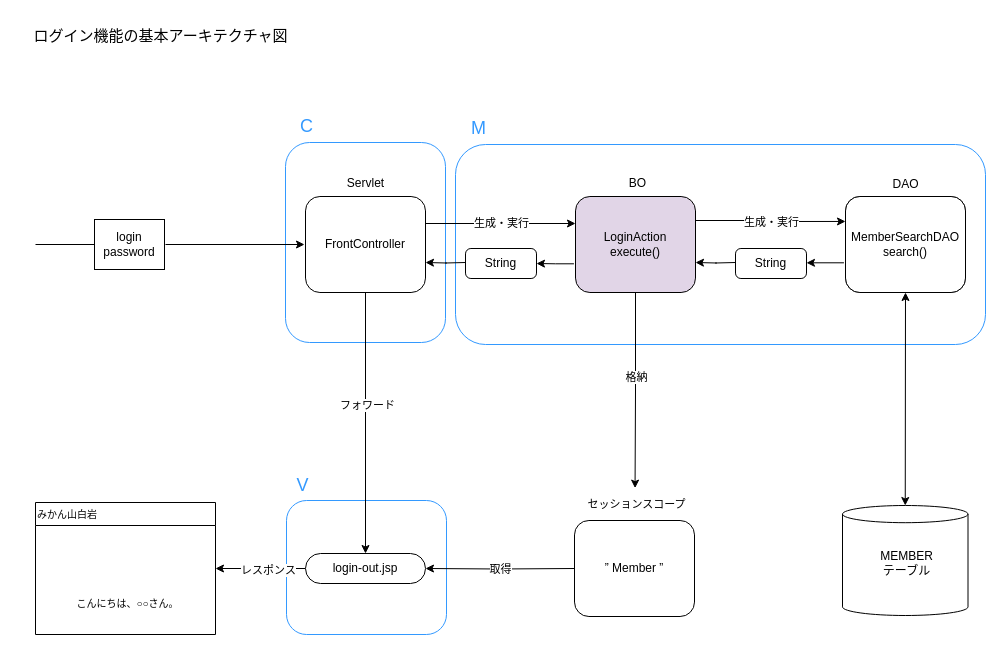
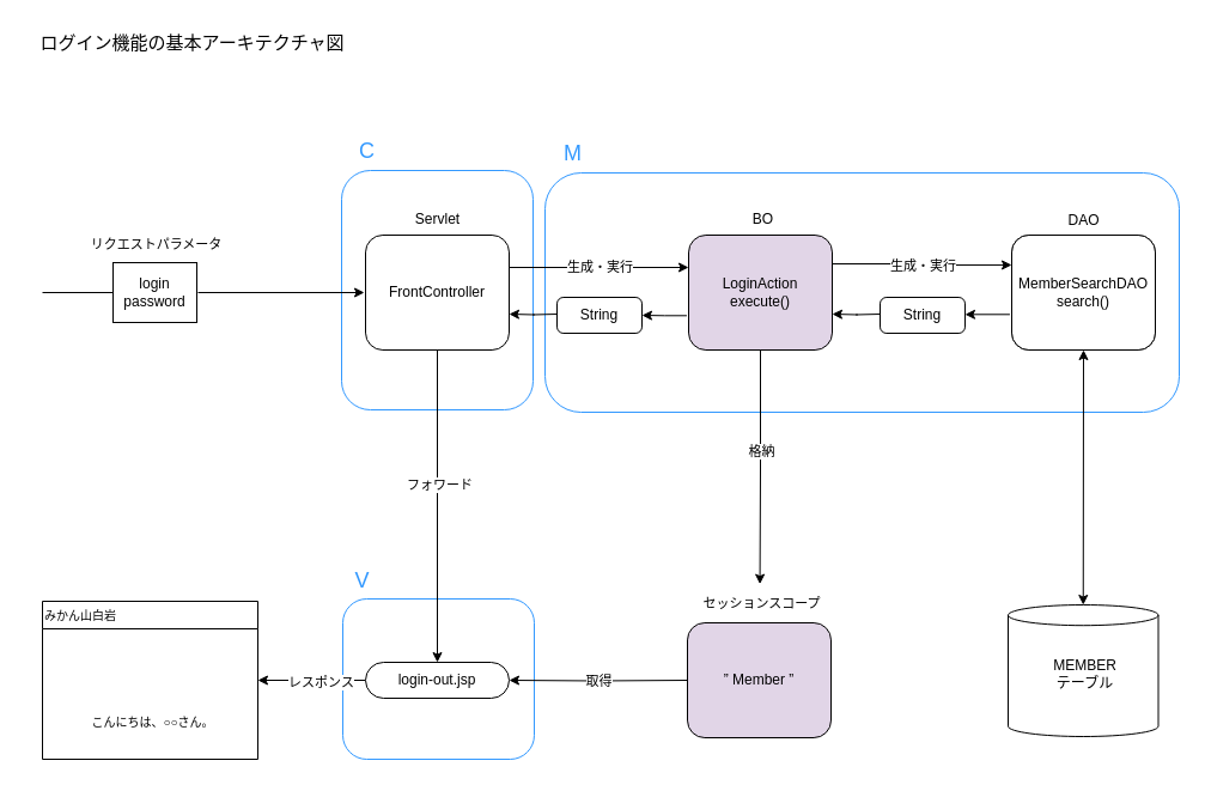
  <mxCell id="0" />
  <mxCell id="1" parent="0" />
  <mxCell id="2" value="" style="rounded=1;whiteSpace=wrap;html=1;strokeColor=#3399FF;" vertex="1" parent="1"><mxGeometry x="286" y="500" width="160" height="134" as="geometry" /></mxCell>
  <mxCell id="3" value="" style="rounded=1;whiteSpace=wrap;html=1;strokeColor=#3399FF;" vertex="1" parent="1"><mxGeometry x="455" y="144" width="530" height="200" as="geometry" /></mxCell>
  <mxCell id="4" value="" style="rounded=1;whiteSpace=wrap;html=1;strokeColor=#3399FF;" vertex="1" parent="1"><mxGeometry x="285" y="142" width="160" height="200" as="geometry" /></mxCell>
  <mxCell id="5" value="" style="edgeStyle=orthogonalEdgeStyle;rounded=0;orthogonalLoop=1;jettySize=auto;html=1;entryX=0;entryY=0.5;entryDx=0;entryDy=0;" edge="1" parent="1"><mxGeometry relative="1" as="geometry"><mxPoint x="304" y="244" as="targetPoint" /><mxPoint x="165" y="244" as="sourcePoint" /></mxGeometry></mxCell>
  <mxCell id="6" value="login&lt;br&gt;password" style="rounded=0;whiteSpace=wrap;html=1;" vertex="1" parent="1"><mxGeometry x="94" y="219" width="70" height="50" as="geometry" /></mxCell>
+ <mxCell id="7" value="&lt;font style=&quot;font-size: 11px;&quot;&gt;リクエストパラメータ&lt;/font&gt;" style="text;html=1;align=center;verticalAlign=middle;resizable=0;points=[];autosize=1;strokeColor=none;fillColor=none;" vertex="1" parent="1"><mxGeometry x="65" y="189" width="130" height="30" as="geometry" /></mxCell>
  <mxCell id="8" value="" style="edgeStyle=orthogonalEdgeStyle;rounded=0;orthogonalLoop=1;jettySize=auto;html=1;exitX=1;exitY=0.25;exitDx=0;exitDy=0;entryX=0;entryY=0.25;entryDx=0;entryDy=0;" edge="1" parent="1"><mxGeometry relative="1" as="geometry"><mxPoint x="575" y="223" as="targetPoint" /><mxPoint x="425" y="223" as="sourcePoint" /></mxGeometry></mxCell>
  <mxCell id="9" value="生成・実行" style="edgeLabel;html=1;align=center;verticalAlign=middle;resizable=0;points=[];" connectable="0" vertex="1" parent="8"><mxGeometry x="0.191" y="-3" relative="1" as="geometry"><mxPoint x="-14" y="-4" as="offset" /></mxGeometry></mxCell>
  <mxCell id="10" value="" style="edgeStyle=orthogonalEdgeStyle;rounded=0;orthogonalLoop=1;jettySize=auto;html=1;entryX=0.5;entryY=0;entryDx=0;entryDy=0;" edge="1" parent="1" source="12" target="32"><mxGeometry relative="1" as="geometry"><mxPoint x="365" y="372" as="targetPoint" /></mxGeometry></mxCell>
  <mxCell id="11" value="フォワード" style="edgeLabel;html=1;align=center;verticalAlign=middle;resizable=0;points=[];" connectable="0" vertex="1" parent="10"><mxGeometry x="-0.138" y="1" relative="1" as="geometry"><mxPoint as="offset" /></mxGeometry></mxCell>
  <mxCell id="12" value="FrontController" style="rounded=1;whiteSpace=wrap;html=1;" vertex="1" parent="1"><mxGeometry x="305" y="196" width="120" height="96" as="geometry" /></mxCell>
  <mxCell id="13" value="" style="edgeStyle=orthogonalEdgeStyle;rounded=0;orthogonalLoop=1;jettySize=auto;html=1;" edge="1" parent="1"><mxGeometry relative="1" as="geometry"><mxPoint x="465" y="262" as="sourcePoint" /><mxPoint x="425" y="262" as="targetPoint" /></mxGeometry></mxCell>
  <mxCell id="14" value="MemberDAO.java&lt;br&gt;search()" style="rounded=1;whiteSpace=wrap;html=1;" vertex="1" parent="1"><mxGeometry x="845" y="196" width="120" height="96" as="geometry" /></mxCell>
  <mxCell id="15" value="" style="edgeStyle=orthogonalEdgeStyle;rounded=0;orthogonalLoop=1;jettySize=auto;html=1;exitX=-0.013;exitY=0.701;exitDx=0;exitDy=0;exitPerimeter=0;" edge="1" parent="1" source="18" target="22"><mxGeometry relative="1" as="geometry"><mxPoint x="573.44" y="262.296" as="sourcePoint" /><mxPoint x="536" y="262" as="targetPoint" /></mxGeometry></mxCell>
  <mxCell id="16" value="" style="edgeStyle=orthogonalEdgeStyle;rounded=0;orthogonalLoop=1;jettySize=auto;html=1;entryX=0.488;entryY=-0.046;entryDx=0;entryDy=0;entryPerimeter=0;" edge="1" parent="1" source="18" target="38"><mxGeometry relative="1" as="geometry" /></mxCell>
  <mxCell id="17" value="格納" style="edgeLabel;html=1;align=center;verticalAlign=middle;resizable=0;points=[];" connectable="0" vertex="1" parent="16"><mxGeometry x="-0.138" relative="1" as="geometry"><mxPoint as="offset" /></mxGeometry></mxCell>
  <mxCell id="18" value="LoginAction&lt;br&gt;execute()" style="rounded=1;whiteSpace=wrap;html=1;fillColor=#e1d5e7;" vertex="1" parent="1"><mxGeometry x="575" y="196" width="120" height="96" as="geometry" /></mxCell>
  <mxCell id="19" value="Servlet" style="text;html=1;align=center;verticalAlign=middle;resizable=0;points=[];autosize=1;strokeColor=none;fillColor=none;" vertex="1" parent="1"><mxGeometry x="335" y="168" width="60" height="30" as="geometry" /></mxCell>
  <mxCell id="20" value="BO" style="text;html=1;align=center;verticalAlign=middle;resizable=0;points=[];autosize=1;strokeColor=none;fillColor=none;" vertex="1" parent="1"><mxGeometry x="617" y="168" width="40" height="30" as="geometry" /></mxCell>
  <mxCell id="21" value="DAO" style="text;html=1;align=center;verticalAlign=middle;resizable=0;points=[];autosize=1;strokeColor=none;fillColor=none;" vertex="1" parent="1"><mxGeometry x="880" y="169" width="50" height="30" as="geometry" /></mxCell>
  <mxCell id="22" value="String" style="rounded=1;whiteSpace=wrap;html=1;arcSize=18;" vertex="1" parent="1"><mxGeometry x="465" y="248" width="71" height="30" as="geometry" /></mxCell>
  <mxCell id="23" value="" style="edgeStyle=orthogonalEdgeStyle;rounded=0;orthogonalLoop=1;jettySize=auto;html=1;" edge="1" parent="1"><mxGeometry relative="1" as="geometry"><mxPoint x="735" y="262" as="sourcePoint" /><mxPoint x="695" y="262" as="targetPoint" /></mxGeometry></mxCell>
  <mxCell id="24" value="" style="edgeStyle=orthogonalEdgeStyle;rounded=0;orthogonalLoop=1;jettySize=auto;html=1;exitX=-0.013;exitY=0.701;exitDx=0;exitDy=0;exitPerimeter=0;" edge="1" parent="1"><mxGeometry relative="1" as="geometry"><mxPoint x="843.44" y="262.296" as="sourcePoint" /><mxPoint x="806" y="262" as="targetPoint" /></mxGeometry></mxCell>
  <mxCell id="25" value="MemberSearchDAO&lt;br&gt;search()" style="rounded=1;whiteSpace=wrap;html=1;" vertex="1" parent="1"><mxGeometry x="845" y="196" width="120" height="96" as="geometry" /></mxCell>
  <mxCell id="26" value="String" style="rounded=1;whiteSpace=wrap;html=1;arcSize=18;" vertex="1" parent="1"><mxGeometry x="735" y="248" width="71" height="30" as="geometry" /></mxCell>
  <mxCell id="27" value="" style="edgeStyle=orthogonalEdgeStyle;rounded=0;orthogonalLoop=1;jettySize=auto;html=1;entryX=0;entryY=0.26;entryDx=0;entryDy=0;entryPerimeter=0;exitX=1;exitY=0.25;exitDx=0;exitDy=0;" edge="1" parent="1" source="18" target="25"><mxGeometry relative="1" as="geometry"><mxPoint x="806" y="221" as="sourcePoint" /></mxGeometry></mxCell>
  <mxCell id="28" value="生成・実行" style="edgeLabel;html=1;align=center;verticalAlign=middle;resizable=0;points=[];" connectable="0" vertex="1" parent="27"><mxGeometry x="0.011" relative="1" as="geometry"><mxPoint as="offset" /></mxGeometry></mxCell>
  <mxCell id="29" value="" style="endArrow=none;html=1;rounded=0;entryX=0;entryY=0.5;entryDx=0;entryDy=0;" edge="1" parent="1" target="6"><mxGeometry width="50" height="50" relative="1" as="geometry"><mxPoint x="35" y="244" as="sourcePoint" /><mxPoint x="60" y="243.78" as="targetPoint" /></mxGeometry></mxCell>
  <mxCell id="30" value="" style="edgeStyle=orthogonalEdgeStyle;rounded=0;orthogonalLoop=1;jettySize=auto;html=1;entryX=1;entryY=0.5;entryDx=0;entryDy=0;" edge="1" parent="1" source="32" target="35"><mxGeometry relative="1" as="geometry"><mxPoint x="225" y="568" as="targetPoint" /></mxGeometry></mxCell>
  <mxCell id="31" value="レスポンス" style="edgeLabel;html=1;align=center;verticalAlign=middle;resizable=0;points=[];" connectable="0" vertex="1" parent="30"><mxGeometry x="-0.152" y="1" relative="1" as="geometry"><mxPoint as="offset" /></mxGeometry></mxCell>
  <mxCell id="32" value="login-out.jsp" style="rounded=1;whiteSpace=wrap;html=1;arcSize=50;" vertex="1" parent="1"><mxGeometry x="305" y="553" width="120" height="30" as="geometry" /></mxCell>
  <mxCell id="33" value="" style="edgeStyle=orthogonalEdgeStyle;rounded=0;orthogonalLoop=1;jettySize=auto;html=1;entryX=1;entryY=0.5;entryDx=0;entryDy=0;" edge="1" parent="1" target="32"><mxGeometry relative="1" as="geometry"><mxPoint x="493.5" y="568" as="targetPoint" /><mxPoint x="573.5" y="568" as="sourcePoint" /></mxGeometry></mxCell>
  <mxCell id="34" value="取得" style="edgeLabel;html=1;align=center;verticalAlign=middle;resizable=0;points=[];" connectable="0" vertex="1" parent="33"><mxGeometry x="-0.009" relative="1" as="geometry"><mxPoint as="offset" /></mxGeometry></mxCell>
  <mxCell id="35" value="&lt;div style=&quot;&quot;&gt;&lt;span style=&quot;font-weight: normal; background-color: initial;&quot;&gt;&lt;font style=&quot;font-size: 10px;&quot;&gt;みかん山白岩&lt;/font&gt;&lt;/span&gt;&lt;/div&gt;" style="swimlane;whiteSpace=wrap;html=1;align=left;" vertex="1" parent="1"><mxGeometry x="35" y="502" width="180" height="132" as="geometry" /></mxCell>
  <mxCell id="36" value="&lt;font style=&quot;font-size: 10px;&quot;&gt;こんにちは、○○さん。&lt;/font&gt;" style="text;html=1;align=center;verticalAlign=middle;resizable=0;points=[];autosize=1;strokeColor=none;fillColor=none;" vertex="1" parent="35"><mxGeometry x="27" y="86" width="130" height="30" as="geometry" /></mxCell>
  <mxCell id="37" value="" style="endArrow=classic;startArrow=classic;html=1;rounded=0;exitX=0.5;exitY=1;exitDx=0;exitDy=0;entryX=0.5;entryY=0;entryDx=0;entryDy=0;entryPerimeter=0;" edge="1" parent="1" source="25" target="40"><mxGeometry width="50" height="50" relative="1" as="geometry"><mxPoint x="905" y="352" as="sourcePoint" /><mxPoint x="905" y="402" as="targetPoint" /></mxGeometry></mxCell>
  <mxCell id="38" value="&lt;font style=&quot;font-size: 11px;&quot;&gt;セッションスコープ&lt;/font&gt;" style="text;html=1;align=center;verticalAlign=middle;resizable=0;points=[];autosize=1;strokeColor=none;fillColor=none;" vertex="1" parent="1"><mxGeometry x="576" y="489" width="120" height="30" as="geometry" /></mxCell>
- <mxCell id="39" value="” Member ”" style="rounded=1;whiteSpace=wrap;html=1;" vertex="1" parent="1"><mxGeometry x="574" y="520" width="120" height="96" as="geometry" /></mxCell>
+ <mxCell id="39" value="” Member ”" style="rounded=1;whiteSpace=wrap;html=1;fillColor=#e1d5e7;" vertex="1" parent="1"><mxGeometry x="574" y="520" width="120" height="96" as="geometry" /></mxCell>
  <mxCell id="40" value="" style="shape=cylinder3;whiteSpace=wrap;html=1;boundedLbl=1;backgroundOutline=1;size=8.595;" vertex="1" parent="1"><mxGeometry x="842" y="505" width="125.5" height="110" as="geometry" /></mxCell>
  <mxCell id="41" value="MEMBER&lt;br&gt;テーブル" style="text;html=1;align=center;verticalAlign=middle;resizable=0;points=[];autosize=1;strokeColor=none;fillColor=none;" vertex="1" parent="1"><mxGeometry x="866" y="543" width="80" height="40" as="geometry" /></mxCell>
  <mxCell id="42" value="&lt;font color=&quot;#3399ff&quot;&gt;&lt;span style=&quot;font-size: 18px;&quot;&gt;C&lt;br&gt;&lt;/span&gt;&lt;/font&gt;" style="text;html=1;align=center;verticalAlign=middle;resizable=0;points=[];autosize=1;strokeColor=none;fillColor=none;" vertex="1" parent="1"><mxGeometry x="286" y="106" width="40" height="40" as="geometry" /></mxCell>
  <mxCell id="43" value="&lt;font color=&quot;#3399ff&quot;&gt;&lt;span style=&quot;font-size: 18px;&quot;&gt;M&lt;/span&gt;&lt;/font&gt;" style="text;html=1;align=center;verticalAlign=middle;resizable=0;points=[];autosize=1;strokeColor=none;fillColor=none;" vertex="1" parent="1"><mxGeometry x="458" y="108" width="40" height="40" as="geometry" /></mxCell>
  <mxCell id="44" value="&lt;font color=&quot;#3399ff&quot;&gt;&lt;span style=&quot;font-size: 18px;&quot;&gt;V&lt;/span&gt;&lt;/font&gt;" style="text;html=1;align=center;verticalAlign=middle;resizable=0;points=[];autosize=1;strokeColor=none;fillColor=none;" vertex="1" parent="1"><mxGeometry x="282" y="465" width="40" height="40" as="geometry" /></mxCell>
  <mxCell id="45" value="&lt;font style=&quot;font-size: 15px;&quot;&gt;ログイン機能の基本アーキテクチャ図&lt;/font&gt;" style="text;html=1;align=center;verticalAlign=middle;resizable=0;points=[];autosize=1;strokeColor=none;fillColor=none;" vertex="1" parent="1"><mxGeometry x="20" y="20" width="280" height="30" as="geometry" /></mxCell>
